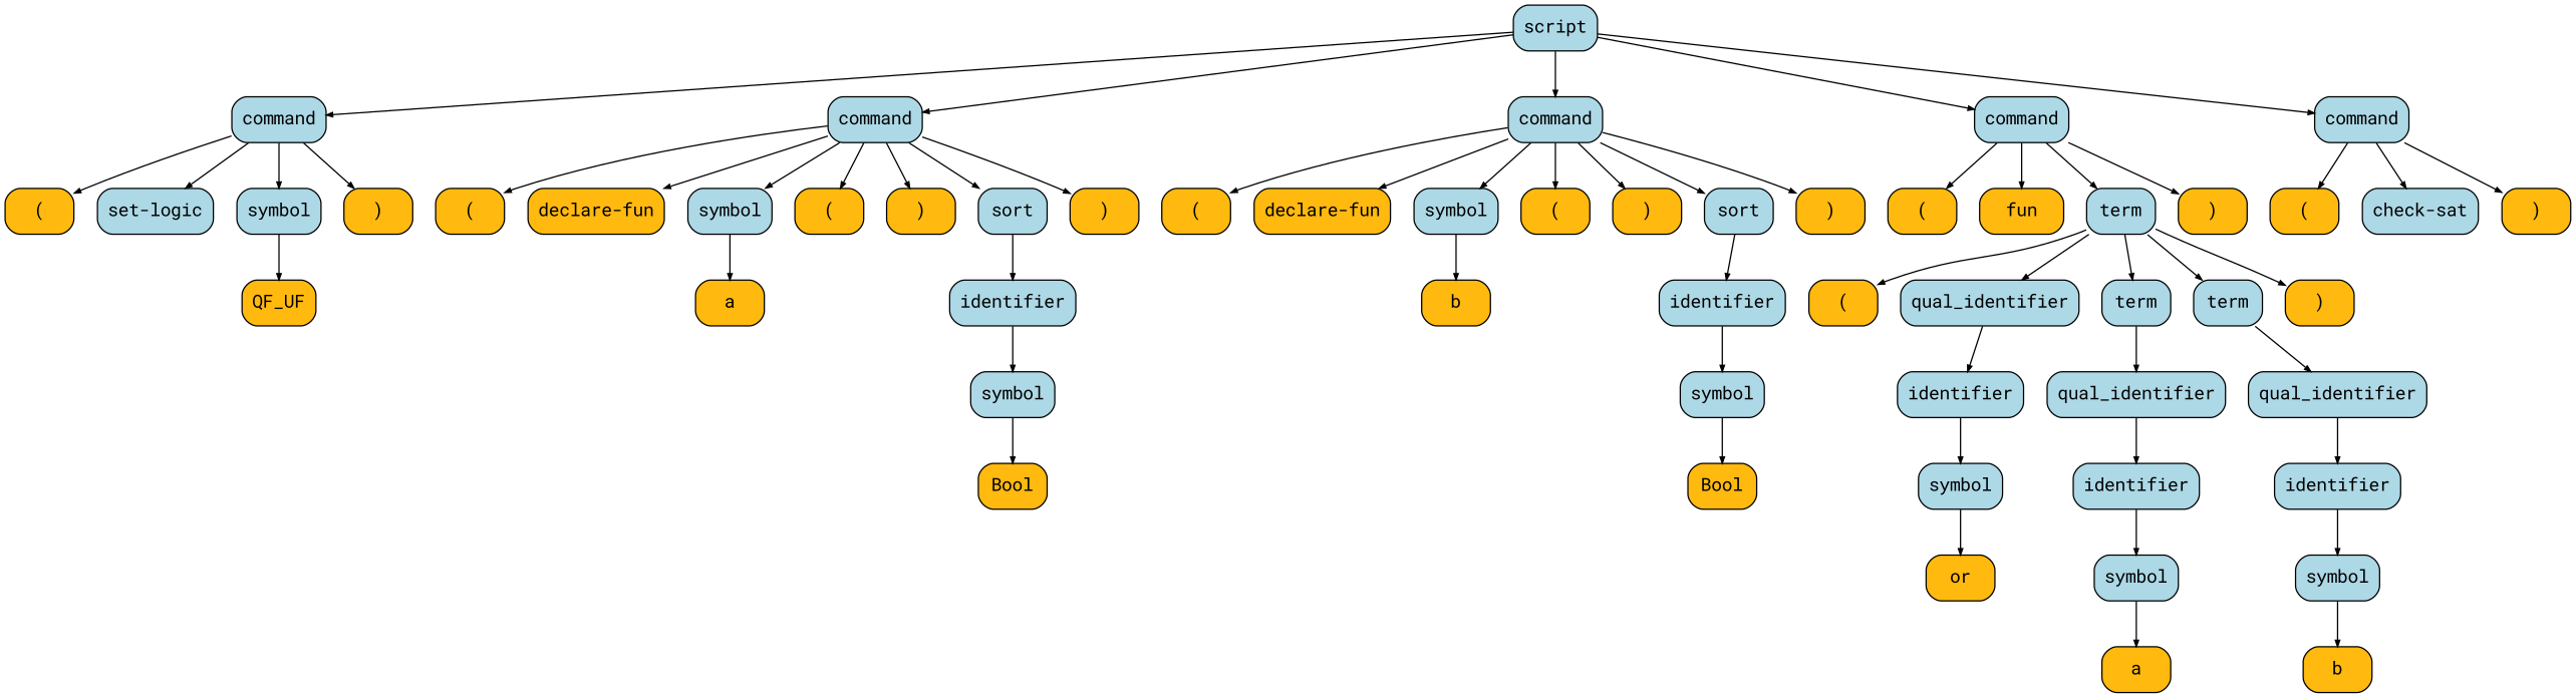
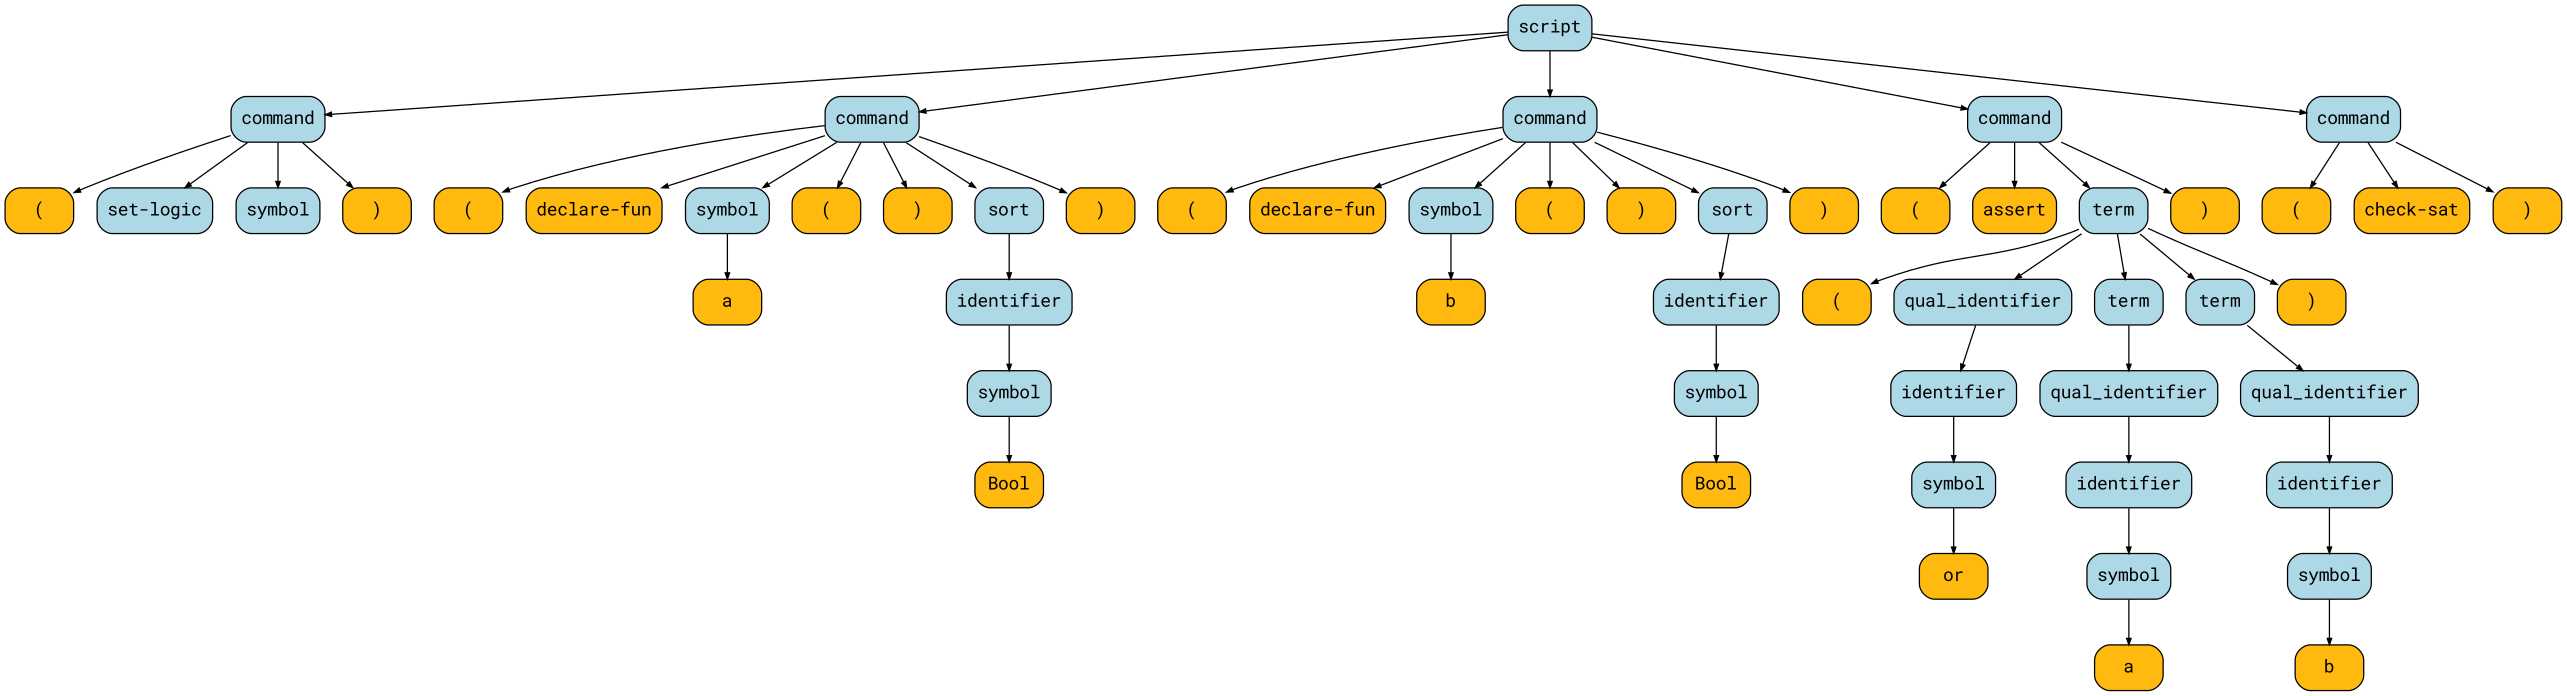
  digraph {
    fontname="Roboto Mono"
    node [fillcolor=lightblue fontname="Roboto Mono" shape=box style="rounded, filled"]
    edge [arrowsize=0.5 fontname="Roboto Mono"]
    n1 [label=script]
    n2 [label=command]
    n3 [label=command]
    n4 [label=command]
    n5 [label=command]
    n6 [label=command]
    n7 [fillcolor=darkgoldenrod1 label="("]
    n8 [label="set-logic"]
    n9 [label=symbol]
    n10 [fillcolor=darkgoldenrod1 label=")"]
    n11 [fillcolor=darkgoldenrod1 label="("]
    n12 [fillcolor=darkgoldenrod1 label="declare-fun"]
    n13 [label=symbol]
    n14 [fillcolor=darkgoldenrod1 label="("]
    n15 [fillcolor=darkgoldenrod1 label=")"]
    n16 [label=sort]
    n17 [fillcolor=darkgoldenrod1 label=")"]
    n18 [fillcolor=darkgoldenrod1 label="("]
    n19 [fillcolor=darkgoldenrod1 label="declare-fun"]
    n20 [label=symbol]
    n21 [fillcolor=darkgoldenrod1 label="("]
    n22 [fillcolor=darkgoldenrod1 label=")"]
    n23 [label=sort]
    n24 [fillcolor=darkgoldenrod1 label=")"]
    n25 [fillcolor=darkgoldenrod1 label="("]
-   n26 [fillcolor=darkgoldenrod1 label=fun]
+   n26 [fillcolor=darkgoldenrod1 label=assert]
    n27 [label=term]
    n28 [fillcolor=darkgoldenrod1 label=")"]
    n29 [fillcolor=darkgoldenrod1 label="("]
-   n30 [label="check-sat"]
+   n30 [fillcolor=darkgoldenrod1 label="check-sat"]
    n31 [fillcolor=darkgoldenrod1 label=")"]
-   n32 [fillcolor=darkgoldenrod1 label=QF_UF]
    n33 [fillcolor=darkgoldenrod1 label=a]
    n34 [label=identifier]
    n35 [label=symbol]
    n36 [fillcolor=darkgoldenrod1 label=Bool]
    n37 [fillcolor=darkgoldenrod1 label=b]
    n38 [label=identifier]
    n39 [label=symbol]
    n40 [fillcolor=darkgoldenrod1 label=Bool]
    n41 [fillcolor=darkgoldenrod1 label="("]
    n42 [label=qual_identifier]
    n43 [label=term]
    n44 [label=term]
    n45 [fillcolor=darkgoldenrod1 label=")"]
    n46 [label=identifier]
    n47 [label=qual_identifier]
    n48 [label=qual_identifier]
    n49 [label=symbol]
    n50 [fillcolor=darkgoldenrod1 label=or]
    n51 [label=identifier]
    n52 [label=symbol]
    n53 [fillcolor=darkgoldenrod1 label=a]
    n54 [label=identifier]
    n55 [label=symbol]
    n56 [fillcolor=darkgoldenrod1 label=b]
    n1 -> n2
    n1 -> n3
    n1 -> n4
    n1 -> n5
    n1 -> n6
    n2 -> n7
    n2 -> n8
    n2 -> n9
    n2 -> n10
    n3 -> n11
    n3 -> n12
    n3 -> n13
    n3 -> n14
    n3 -> n15
    n3 -> n16
    n3 -> n17
    n4 -> n18
    n4 -> n19
    n4 -> n20
    n4 -> n21
    n4 -> n22
    n4 -> n23
    n4 -> n24
    n5 -> n25
    n5 -> n26
    n5 -> n27
    n5 -> n28
    n6 -> n29
    n6 -> n30
    n6 -> n31
-   n9 -> n32
    n13 -> n33
    n16 -> n34
    n20 -> n37
    n23 -> n38
    n27 -> n41
    n27 -> n42
    n27 -> n43
    n27 -> n44
    n27 -> n45
    n34 -> n35
    n35 -> n36
    n38 -> n39
    n39 -> n40
    n42 -> n46
    n43 -> n47
    n44 -> n48
    n46 -> n49
    n47 -> n51
    n48 -> n54
    n49 -> n50
    n51 -> n52
    n52 -> n53
    n54 -> n55
    n55 -> n56
  }
